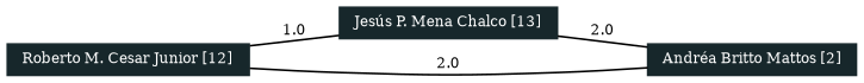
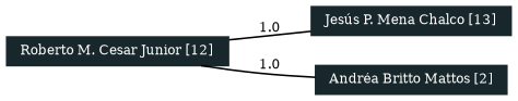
  strict graph {
    rankdir=LR
    node [color="#17272B" fontcolor="#FFFFFF" fontsize=8 shape=rectangle style=filled]
    edge [fontsize=8]
    n1 [height=0.23611 label="Roberto M. Cesar Junior [12]" width=1.5556]
    n2 [height=0.23611 label="Jesús P. Mena Chalco [13]" width=1.4306]
    n3 [height=0.23611 label="Andréa Britto Mattos [2]" width=1.3611]
    n1 -- n2 [label=1.0]
-   n1 -- n3 [label=2.0]
-   n2 -- n3 [label=2.0]
+   n1 -- n3 [label=1.0]
  }
